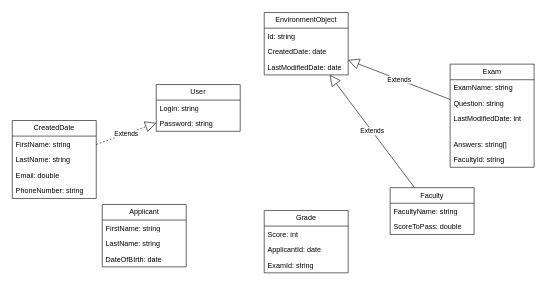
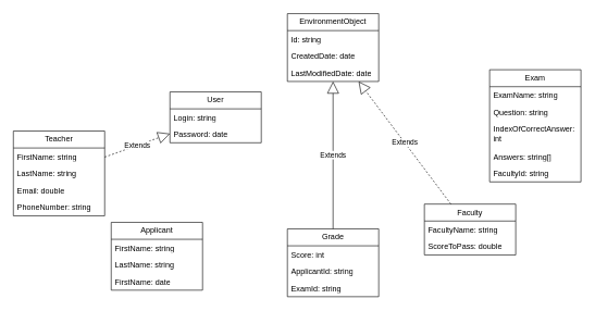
  <mxCell id="0" />
  <mxCell id="1" parent="0" />
  <mxCell id="2" value="Applicant" style="swimlane;fontStyle=0;childLayout=stackLayout;horizontal=1;startSize=26;fillColor=none;horizontalStack=0;resizeParent=1;resizeParentMax=0;resizeLast=0;collapsible=1;marginBottom=0;whiteSpace=wrap;html=1;" parent="1" vertex="1"><mxGeometry x="170" y="340" width="140" height="104" as="geometry" /></mxCell>
  <mxCell id="3" value="FirstName: string" style="text;strokeColor=none;fillColor=none;align=left;verticalAlign=top;spacingLeft=4;spacingRight=4;overflow=hidden;rotatable=0;points=[[0,0.5],[1,0.5]];portConstraint=eastwest;whiteSpace=wrap;html=1;" parent="2" vertex="1"><mxGeometry y="26" width="140" height="26" as="geometry" /></mxCell>
  <mxCell id="4" value="LastName: string" style="text;strokeColor=none;fillColor=none;align=left;verticalAlign=top;spacingLeft=4;spacingRight=4;overflow=hidden;rotatable=0;points=[[0,0.5],[1,0.5]];portConstraint=eastwest;whiteSpace=wrap;html=1;" vertex="1" parent="2"><mxGeometry y="52" width="140" height="26" as="geometry" /></mxCell>
- <mxCell id="5" value="DateOfBIrth: date" style="text;strokeColor=none;fillColor=none;align=left;verticalAlign=top;spacingLeft=4;spacingRight=4;overflow=hidden;rotatable=0;points=[[0,0.5],[1,0.5]];portConstraint=eastwest;whiteSpace=wrap;html=1;" vertex="1" parent="2"><mxGeometry y="78" width="140" height="26" as="geometry" /></mxCell>
+ <mxCell id="5" value="FirstName: date" style="text;strokeColor=none;fillColor=none;align=left;verticalAlign=top;spacingLeft=4;spacingRight=4;overflow=hidden;rotatable=0;points=[[0,0.5],[1,0.5]];portConstraint=eastwest;whiteSpace=wrap;html=1;" vertex="1" parent="2"><mxGeometry y="78" width="140" height="26" as="geometry" /></mxCell>
  <mxCell id="6" value="Faculty" style="swimlane;fontStyle=0;childLayout=stackLayout;horizontal=1;startSize=26;fillColor=none;horizontalStack=0;resizeParent=1;resizeParentMax=0;resizeLast=0;collapsible=1;marginBottom=0;whiteSpace=wrap;html=1;" parent="1" vertex="1"><mxGeometry x="650" y="312" width="140" height="78" as="geometry" /></mxCell>
  <mxCell id="7" value="FacultyName: string" style="text;strokeColor=none;fillColor=none;align=left;verticalAlign=top;spacingLeft=4;spacingRight=4;overflow=hidden;rotatable=0;points=[[0,0.5],[1,0.5]];portConstraint=eastwest;whiteSpace=wrap;html=1;" parent="6" vertex="1"><mxGeometry y="26" width="140" height="26" as="geometry" /></mxCell>
  <mxCell id="8" value="ScoreToPass: double" style="text;strokeColor=none;fillColor=none;align=left;verticalAlign=top;spacingLeft=4;spacingRight=4;overflow=hidden;rotatable=0;points=[[0,0.5],[1,0.5]];portConstraint=eastwest;whiteSpace=wrap;html=1;" vertex="1" parent="6"><mxGeometry y="52" width="140" height="26" as="geometry" /></mxCell>
  <mxCell id="9" value="Exam" style="swimlane;fontStyle=0;childLayout=stackLayout;horizontal=1;startSize=26;fillColor=none;horizontalStack=0;resizeParent=1;resizeParentMax=0;resizeLast=0;collapsible=1;marginBottom=0;whiteSpace=wrap;html=1;" parent="1" vertex="1"><mxGeometry x="750" y="106" width="140" height="172" as="geometry" /></mxCell>
  <mxCell id="10" value="ExamName: string" style="text;strokeColor=none;fillColor=none;align=left;verticalAlign=top;spacingLeft=4;spacingRight=4;overflow=hidden;rotatable=0;points=[[0,0.5],[1,0.5]];portConstraint=eastwest;whiteSpace=wrap;html=1;" parent="9" vertex="1"><mxGeometry y="26" width="140" height="26" as="geometry" /></mxCell>
  <mxCell id="11" value="Question: string" style="text;strokeColor=none;fillColor=none;align=left;verticalAlign=top;spacingLeft=4;spacingRight=4;overflow=hidden;rotatable=0;points=[[0,0.5],[1,0.5]];portConstraint=eastwest;whiteSpace=wrap;html=1;" parent="9" vertex="1"><mxGeometry y="52" width="140" height="26" as="geometry" /></mxCell>
- <mxCell id="12" value="LastModifiedDate: int" style="text;strokeColor=none;fillColor=none;align=left;verticalAlign=top;spacingLeft=4;spacingRight=4;overflow=hidden;rotatable=0;points=[[0,0.5],[1,0.5]];portConstraint=eastwest;whiteSpace=wrap;html=1;" vertex="1" parent="9"><mxGeometry y="78" width="140" height="42" as="geometry" /></mxCell>
+ <mxCell id="12" value="IndexOfCorrectAnswer: int" style="text;strokeColor=none;fillColor=none;align=left;verticalAlign=top;spacingLeft=4;spacingRight=4;overflow=hidden;rotatable=0;points=[[0,0.5],[1,0.5]];portConstraint=eastwest;whiteSpace=wrap;html=1;" vertex="1" parent="9"><mxGeometry y="78" width="140" height="42" as="geometry" /></mxCell>
  <mxCell id="13" value="Answers: string[]" style="text;strokeColor=none;fillColor=none;align=left;verticalAlign=top;spacingLeft=4;spacingRight=4;overflow=hidden;rotatable=0;points=[[0,0.5],[1,0.5]];portConstraint=eastwest;whiteSpace=wrap;html=1;" vertex="1" parent="9"><mxGeometry y="120" width="140" height="26" as="geometry" /></mxCell>
  <mxCell id="14" value="FacultyId: string" style="text;strokeColor=none;fillColor=none;align=left;verticalAlign=top;spacingLeft=4;spacingRight=4;overflow=hidden;rotatable=0;points=[[0,0.5],[1,0.5]];portConstraint=eastwest;whiteSpace=wrap;html=1;" vertex="1" parent="9"><mxGeometry y="146" width="140" height="26" as="geometry" /></mxCell>
- <mxCell id="15" value="CreatedDate" style="swimlane;fontStyle=0;childLayout=stackLayout;horizontal=1;startSize=26;fillColor=none;horizontalStack=0;resizeParent=1;resizeParentMax=0;resizeLast=0;collapsible=1;marginBottom=0;whiteSpace=wrap;html=1;" parent="1" vertex="1"><mxGeometry x="20" y="200" width="140" height="130" as="geometry" /></mxCell>
+ <mxCell id="15" value="Teacher" style="swimlane;fontStyle=0;childLayout=stackLayout;horizontal=1;startSize=26;fillColor=none;horizontalStack=0;resizeParent=1;resizeParentMax=0;resizeLast=0;collapsible=1;marginBottom=0;whiteSpace=wrap;html=1;" parent="1" vertex="1"><mxGeometry x="20" y="200" width="140" height="130" as="geometry" /></mxCell>
  <mxCell id="16" value="FirstName: string" style="text;strokeColor=none;fillColor=none;align=left;verticalAlign=top;spacingLeft=4;spacingRight=4;overflow=hidden;rotatable=0;points=[[0,0.5],[1,0.5]];portConstraint=eastwest;whiteSpace=wrap;html=1;" parent="15" vertex="1"><mxGeometry y="26" width="140" height="26" as="geometry" /></mxCell>
  <mxCell id="17" value="LastName: string" style="text;strokeColor=none;fillColor=none;align=left;verticalAlign=top;spacingLeft=4;spacingRight=4;overflow=hidden;rotatable=0;points=[[0,0.5],[1,0.5]];portConstraint=eastwest;whiteSpace=wrap;html=1;" parent="15" vertex="1"><mxGeometry y="52" width="140" height="26" as="geometry" /></mxCell>
  <mxCell id="18" value="Email: double" style="text;strokeColor=none;fillColor=none;align=left;verticalAlign=top;spacingLeft=4;spacingRight=4;overflow=hidden;rotatable=0;points=[[0,0.5],[1,0.5]];portConstraint=eastwest;whiteSpace=wrap;html=1;" vertex="1" parent="15"><mxGeometry y="78" width="140" height="26" as="geometry" /></mxCell>
  <mxCell id="19" value="PhoneNumber: string" style="text;strokeColor=none;fillColor=none;align=left;verticalAlign=top;spacingLeft=4;spacingRight=4;overflow=hidden;rotatable=0;points=[[0,0.5],[1,0.5]];portConstraint=eastwest;whiteSpace=wrap;html=1;" vertex="1" parent="15"><mxGeometry y="104" width="140" height="26" as="geometry" /></mxCell>
  <mxCell id="20" value="EnvironmentObject" style="swimlane;fontStyle=0;childLayout=stackLayout;horizontal=1;startSize=26;fillColor=none;horizontalStack=0;resizeParent=1;resizeParentMax=0;resizeLast=0;collapsible=1;marginBottom=0;whiteSpace=wrap;html=1;" vertex="1" parent="1"><mxGeometry x="440" y="20" width="140" height="104" as="geometry" /></mxCell>
  <mxCell id="21" value="Id: string" style="text;strokeColor=none;fillColor=none;align=left;verticalAlign=top;spacingLeft=4;spacingRight=4;overflow=hidden;rotatable=0;points=[[0,0.5],[1,0.5]];portConstraint=eastwest;whiteSpace=wrap;html=1;" vertex="1" parent="20"><mxGeometry y="26" width="140" height="26" as="geometry" /></mxCell>
  <mxCell id="22" value="CreatedDate: date" style="text;strokeColor=none;fillColor=none;align=left;verticalAlign=top;spacingLeft=4;spacingRight=4;overflow=hidden;rotatable=0;points=[[0,0.5],[1,0.5]];portConstraint=eastwest;whiteSpace=wrap;html=1;" vertex="1" parent="20"><mxGeometry y="52" width="140" height="26" as="geometry" /></mxCell>
  <mxCell id="23" value="LastModifiedDate: date" style="text;strokeColor=none;fillColor=none;align=left;verticalAlign=top;spacingLeft=4;spacingRight=4;overflow=hidden;rotatable=0;points=[[0,0.5],[1,0.5]];portConstraint=eastwest;whiteSpace=wrap;html=1;" vertex="1" parent="20"><mxGeometry y="78" width="140" height="26" as="geometry" /></mxCell>
  <mxCell id="24" value="Extends" style="endArrow=block;endSize=16;endFill=0;html=1;rounded=0;dashed=1;" edge="1" parent="1" source="15" target="32"><mxGeometry width="160" relative="1" as="geometry"><mxPoint x="240" y="190" as="sourcePoint" /><mxPoint x="400" y="190" as="targetPoint" /></mxGeometry></mxCell>
- <mxCell id="25" value="Extends" style="endArrow=block;endSize=16;endFill=0;html=1;rounded=0;" edge="1" parent="1" source="6" target="20"><mxGeometry width="160" relative="1" as="geometry"><mxPoint x="468" y="270" as="sourcePoint" /><mxPoint x="497" y="190" as="targetPoint" /></mxGeometry></mxCell>
- <mxCell id="26" value="Extends" style="endArrow=block;endSize=16;endFill=0;html=1;rounded=0;" edge="1" parent="1" source="9" target="20"><mxGeometry width="160" relative="1" as="geometry"><mxPoint x="594" y="270" as="sourcePoint" /><mxPoint x="553" y="190" as="targetPoint" /></mxGeometry></mxCell>
+ <mxCell id="25" value="Extends" style="endArrow=block;endSize=16;endFill=0;html=1;rounded=0;dashed=1;" edge="1" parent="1" source="6" target="20"><mxGeometry width="160" relative="1" as="geometry"><mxPoint x="468" y="270" as="sourcePoint" /><mxPoint x="497" y="190" as="targetPoint" /></mxGeometry></mxCell>
  <mxCell id="27" value="Grade" style="swimlane;fontStyle=0;childLayout=stackLayout;horizontal=1;startSize=26;fillColor=none;horizontalStack=0;resizeParent=1;resizeParentMax=0;resizeLast=0;collapsible=1;marginBottom=0;whiteSpace=wrap;html=1;" vertex="1" parent="1"><mxGeometry x="440" y="350" width="140" height="104" as="geometry" /></mxCell>
  <mxCell id="28" value="Score: int" style="text;strokeColor=none;fillColor=none;align=left;verticalAlign=top;spacingLeft=4;spacingRight=4;overflow=hidden;rotatable=0;points=[[0,0.5],[1,0.5]];portConstraint=eastwest;whiteSpace=wrap;html=1;" vertex="1" parent="27"><mxGeometry y="26" width="140" height="26" as="geometry" /></mxCell>
- <mxCell id="29" value="ApplicantId: date" style="text;strokeColor=none;fillColor=none;align=left;verticalAlign=top;spacingLeft=4;spacingRight=4;overflow=hidden;rotatable=0;points=[[0,0.5],[1,0.5]];portConstraint=eastwest;whiteSpace=wrap;html=1;" vertex="1" parent="27"><mxGeometry y="52" width="140" height="26" as="geometry" /></mxCell>
+ <mxCell id="29" value="ApplicantId: string" style="text;strokeColor=none;fillColor=none;align=left;verticalAlign=top;spacingLeft=4;spacingRight=4;overflow=hidden;rotatable=0;points=[[0,0.5],[1,0.5]];portConstraint=eastwest;whiteSpace=wrap;html=1;" vertex="1" parent="27"><mxGeometry y="52" width="140" height="26" as="geometry" /></mxCell>
  <mxCell id="30" value="ExamId: string" style="text;strokeColor=none;fillColor=none;align=left;verticalAlign=top;spacingLeft=4;spacingRight=4;overflow=hidden;rotatable=0;points=[[0,0.5],[1,0.5]];portConstraint=eastwest;whiteSpace=wrap;html=1;" vertex="1" parent="27"><mxGeometry y="78" width="140" height="26" as="geometry" /></mxCell>
+ <mxCell id="31" value="Extends" style="endArrow=block;endSize=16;endFill=0;html=1;rounded=0;" edge="1" parent="1" source="27" target="20"><mxGeometry width="160" relative="1" as="geometry"><mxPoint x="606" y="270" as="sourcePoint" /><mxPoint x="548" y="164" as="targetPoint" /></mxGeometry></mxCell>
  <mxCell id="32" value="User" style="swimlane;fontStyle=0;childLayout=stackLayout;horizontal=1;startSize=26;fillColor=none;horizontalStack=0;resizeParent=1;resizeParentMax=0;resizeLast=0;collapsible=1;marginBottom=0;whiteSpace=wrap;html=1;" vertex="1" parent="1"><mxGeometry x="260" y="140" width="140" height="78" as="geometry" /></mxCell>
  <mxCell id="33" value="Login: string" style="text;strokeColor=none;fillColor=none;align=left;verticalAlign=top;spacingLeft=4;spacingRight=4;overflow=hidden;rotatable=0;points=[[0,0.5],[1,0.5]];portConstraint=eastwest;whiteSpace=wrap;html=1;" vertex="1" parent="32"><mxGeometry y="26" width="140" height="26" as="geometry" /></mxCell>
- <mxCell id="34" value="Password: string" style="text;strokeColor=none;fillColor=none;align=left;verticalAlign=top;spacingLeft=4;spacingRight=4;overflow=hidden;rotatable=0;points=[[0,0.5],[1,0.5]];portConstraint=eastwest;whiteSpace=wrap;html=1;" vertex="1" parent="32"><mxGeometry y="52" width="140" height="26" as="geometry" /></mxCell>
+ <mxCell id="34" value="Password: date" style="text;strokeColor=none;fillColor=none;align=left;verticalAlign=top;spacingLeft=4;spacingRight=4;overflow=hidden;rotatable=0;points=[[0,0.5],[1,0.5]];portConstraint=eastwest;whiteSpace=wrap;html=1;" vertex="1" parent="32"><mxGeometry y="52" width="140" height="26" as="geometry" /></mxCell>
